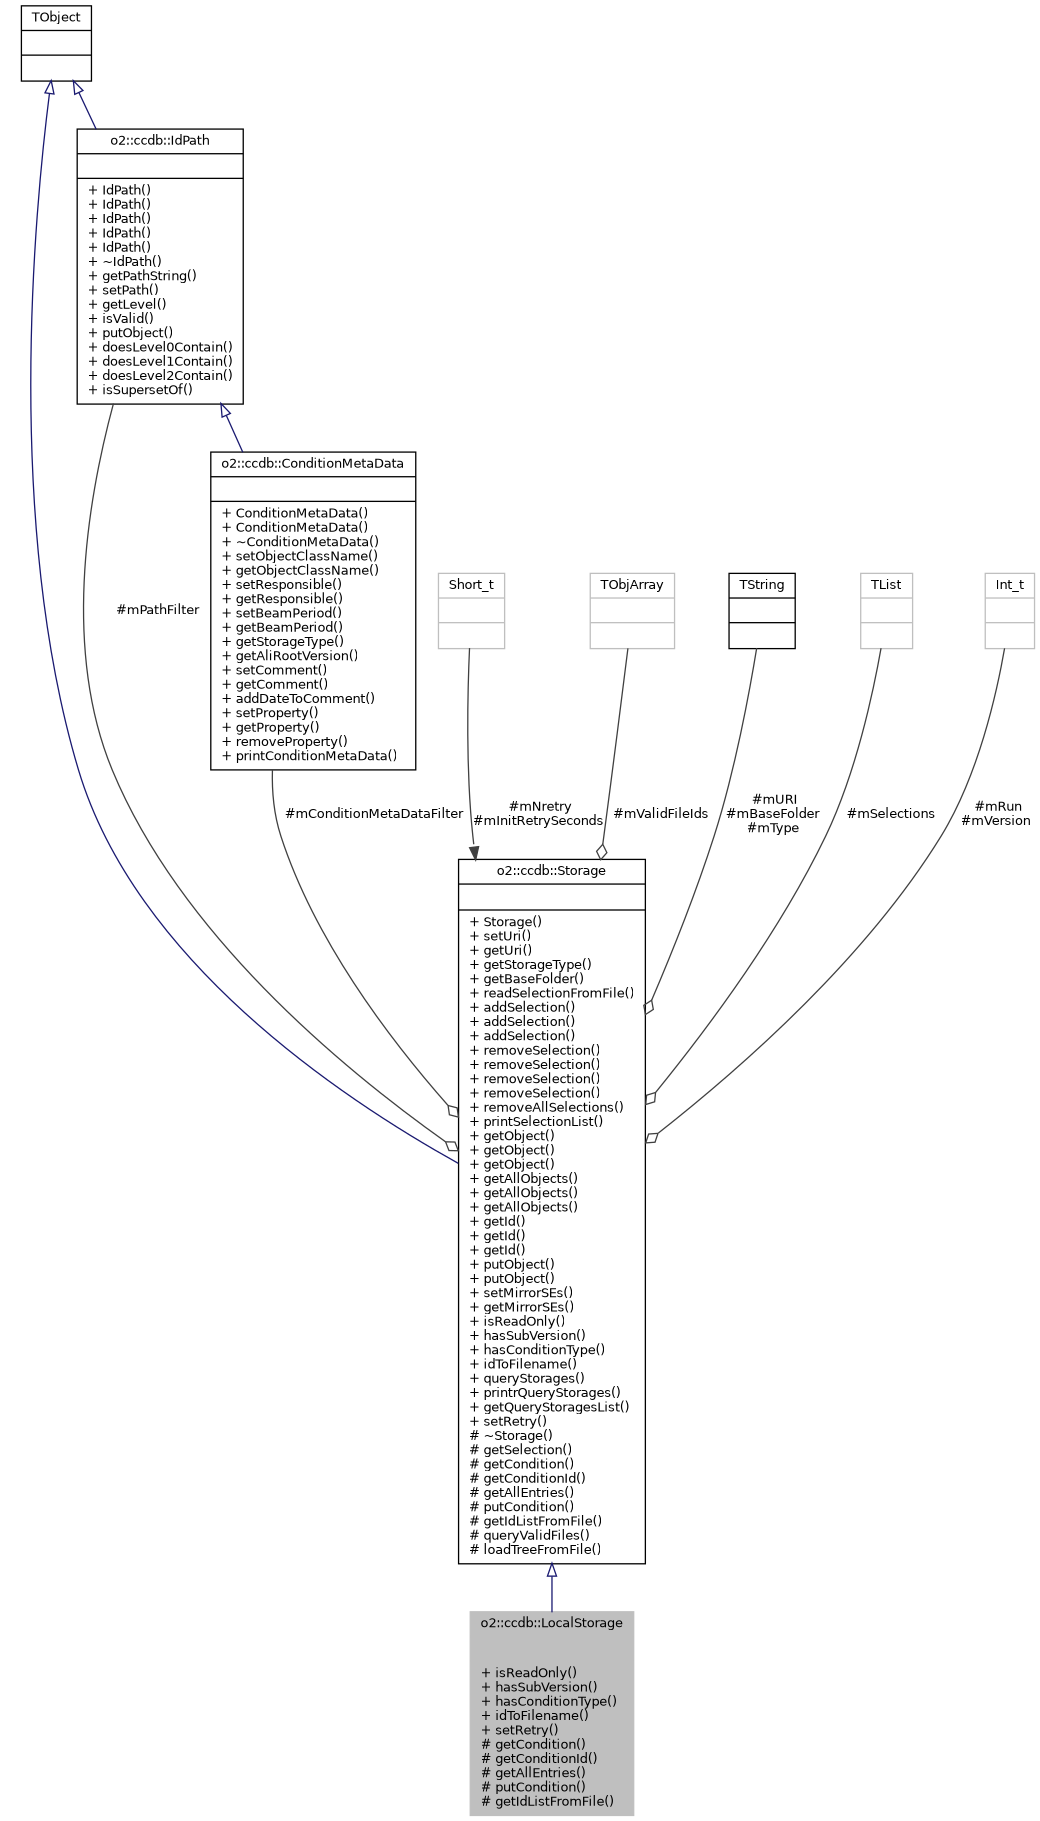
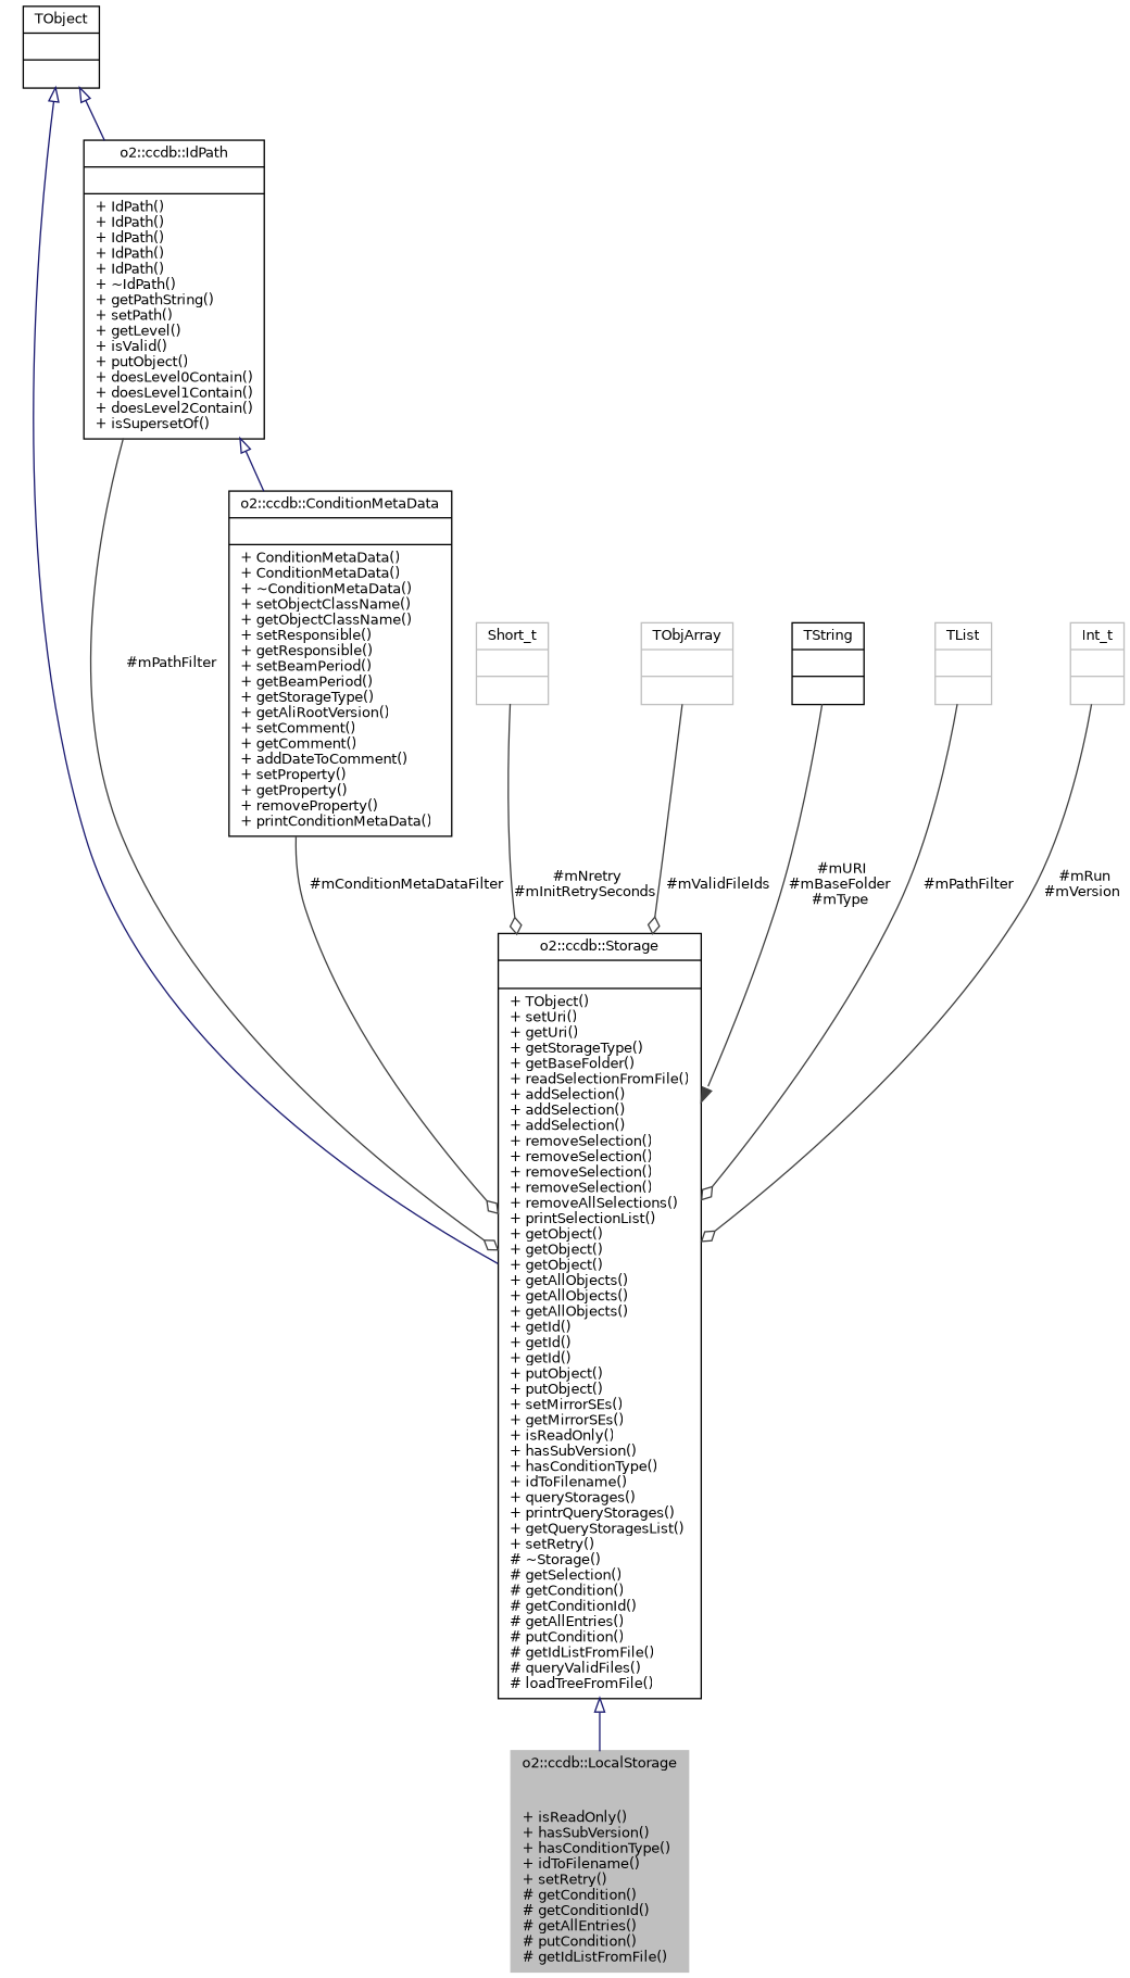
  digraph {
    node [color=grey75 fontname=Helvetica fontsize=10 shape=record]
    edge [color=grey25 fontname=Helvetica fontsize=10 labelfontname=Helvetica labelfontsize=10 style=solid arrowhead=odiamond]
    n1 [fillcolor=grey75 fontcolor=black height=0.2 label="{o2::ccdb::LocalStorage\n||+ isReadOnly()\l+ hasSubVersion()\l+ hasConditionType()\l+ idToFilename()\l+ setRetry()\l# getCondition()\l# getConditionId()\l# getAllEntries()\l# putCondition()\l# getIdListFromFile()\l}" style=filled width=0.4]
-   n2 [color=black height=0.2 label="{o2::ccdb::Storage\n||+ Storage()\l+ setUri()\l+ getUri()\l+ getStorageType()\l+ getBaseFolder()\l+ readSelectionFromFile()\l+ addSelection()\l+ addSelection()\l+ addSelection()\l+ removeSelection()\l+ removeSelection()\l+ removeSelection()\l+ removeSelection()\l+ removeAllSelections()\l+ printSelectionList()\l+ getObject()\l+ getObject()\l+ getObject()\l+ getAllObjects()\l+ getAllObjects()\l+ getAllObjects()\l+ getId()\l+ getId()\l+ getId()\l+ putObject()\l+ putObject()\l+ setMirrorSEs()\l+ getMirrorSEs()\l+ isReadOnly()\l+ hasSubVersion()\l+ hasConditionType()\l+ idToFilename()\l+ queryStorages()\l+ printrQueryStorages()\l+ getQueryStoragesList()\l+ setRetry()\l# ~Storage()\l# getSelection()\l# getCondition()\l# getConditionId()\l# getAllEntries()\l# putCondition()\l# getIdListFromFile()\l# queryValidFiles()\l# loadTreeFromFile()\l}" width=0.4]
+   n2 [color=black height=0.2 label="{o2::ccdb::Storage\n||+ TObject()\l+ setUri()\l+ getUri()\l+ getStorageType()\l+ getBaseFolder()\l+ readSelectionFromFile()\l+ addSelection()\l+ addSelection()\l+ addSelection()\l+ removeSelection()\l+ removeSelection()\l+ removeSelection()\l+ removeSelection()\l+ removeAllSelections()\l+ printSelectionList()\l+ getObject()\l+ getObject()\l+ getObject()\l+ getAllObjects()\l+ getAllObjects()\l+ getAllObjects()\l+ getId()\l+ getId()\l+ getId()\l+ putObject()\l+ putObject()\l+ setMirrorSEs()\l+ getMirrorSEs()\l+ isReadOnly()\l+ hasSubVersion()\l+ hasConditionType()\l+ idToFilename()\l+ queryStorages()\l+ printrQueryStorages()\l+ getQueryStoragesList()\l+ setRetry()\l# ~Storage()\l# getSelection()\l# getCondition()\l# getConditionId()\l# getAllEntries()\l# putCondition()\l# getIdListFromFile()\l# queryValidFiles()\l# loadTreeFromFile()\l}" width=0.4]
    n3 [color=black height=0.2 label="{TObject\n||}" width=0.4]
    n4 [color=black height=0.2 label="{o2::ccdb::IdPath\n||+ IdPath()\l+ IdPath()\l+ IdPath()\l+ IdPath()\l+ IdPath()\l+ ~IdPath()\l+ getPathString()\l+ setPath()\l+ getLevel()\l+ isValid()\l+ putObject()\l+ doesLevel0Contain()\l+ doesLevel1Contain()\l+ doesLevel2Contain()\l+ isSupersetOf()\l}" width=0.4]
    n5 [color=black height=0.2 label="{o2::ccdb::ConditionMetaData\n||+ ConditionMetaData()\l+ ConditionMetaData()\l+ ~ConditionMetaData()\l+ setObjectClassName()\l+ getObjectClassName()\l+ setResponsible()\l+ getResponsible()\l+ setBeamPeriod()\l+ getBeamPeriod()\l+ getStorageType()\l+ getAliRootVersion()\l+ setComment()\l+ getComment()\l+ addDateToComment()\l+ setProperty()\l+ getProperty()\l+ removeProperty()\l+ printConditionMetaData()\l}" width=0.4]
    n6 [height=0.2 label="{Short_t\n||}" width=0.4]
    n7 [height=0.2 label="{TObjArray\n||}" width=0.4]
    n8 [color=black height=0.2 label="{TString\n||}" width=0.4]
    n9 [height=0.2 label="{TList\n||}" width=0.4]
    n10 [height=0.2 label="{Int_t\n||}" width=0.4]
    n2 -> n1 [arrowtail=onormal color=midnightblue dir=back arrowhead=""]
    n3 -> n2 [arrowtail=onormal color=midnightblue dir=back arrowhead=""]
    n3 -> n4 [arrowtail=onormal color=midnightblue dir=back arrowhead=""]
    n4 -> n2 [label=" #mPathFilter"]
    n4 -> n5 [arrowtail=onormal color=midnightblue dir=back arrowhead=""]
    n5 -> n2 [label=" #mConditionMetaDataFilter"]
-   n6 -> n2 [arrowhead=normal label=" #mNretry\n#mInitRetrySeconds"]
+   n6 -> n2 [label=" #mNretry\n#mInitRetrySeconds"]
    n7 -> n2 [label=" #mValidFileIds"]
-   n8 -> n2 [label=" #mURI\n#mBaseFolder\n#mType"]
-   n9 -> n2 [label=" #mSelections"]
+   n8 -> n2 [arrowhead=normal label=" #mURI\n#mBaseFolder\n#mType"]
+   n9 -> n2 [label=" #mPathFilter"]
    n10 -> n2 [label=" #mRun\n#mVersion"]
  }
